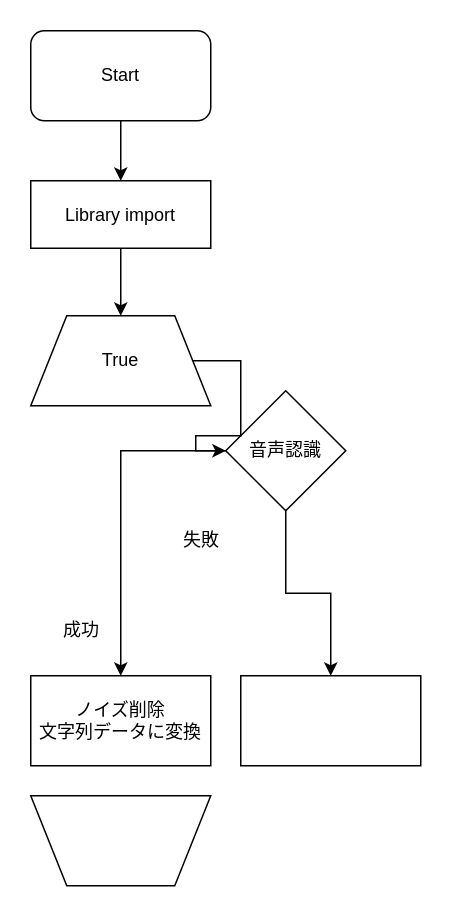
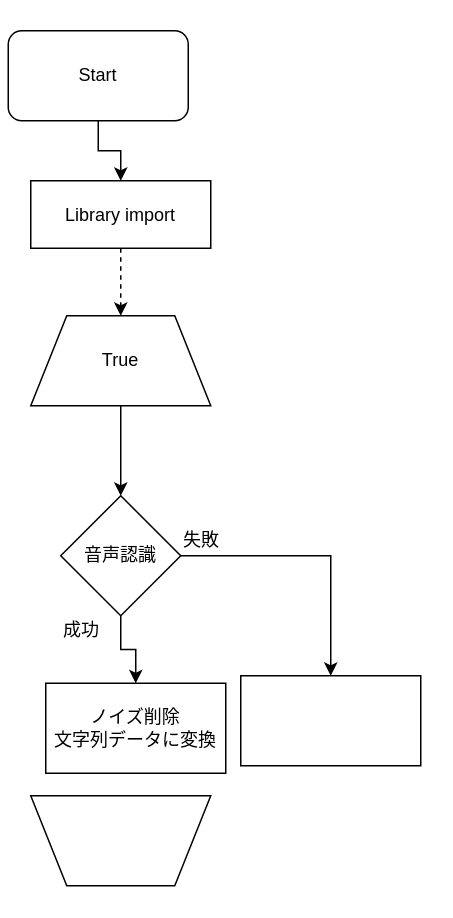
  <mxCell id="0" />
  <mxCell id="1" parent="0" />
  <mxCell id="2" value="" style="edgeStyle=orthogonalEdgeStyle;rounded=0;orthogonalLoop=1;jettySize=auto;html=1;" edge="1" parent="1" source="4" target="10"><mxGeometry relative="1" as="geometry" /></mxCell>
  <mxCell id="3" style="edgeStyle=orthogonalEdgeStyle;rounded=0;orthogonalLoop=1;jettySize=auto;html=1;entryX=0.5;entryY=0;entryDx=0;entryDy=0;" edge="1" parent="1" source="4" target="9"><mxGeometry relative="1" as="geometry" /></mxCell>
- <mxCell id="4" value="音声認識" style="rhombus;whiteSpace=wrap;html=1;" vertex="1" parent="1"><mxGeometry x="150" y="260" width="80" height="80" as="geometry" /></mxCell>
+ <mxCell id="4" value="音声認識" style="rhombus;whiteSpace=wrap;html=1;" vertex="1" parent="1"><mxGeometry x="40" y="330" width="80" height="80" as="geometry" /></mxCell>
  <mxCell id="5" value="" style="edgeStyle=orthogonalEdgeStyle;rounded=0;orthogonalLoop=1;jettySize=auto;html=1;" edge="1" parent="1" source="6" target="8"><mxGeometry relative="1" as="geometry" /></mxCell>
- <mxCell id="6" value="Start" style="rounded=1;whiteSpace=wrap;html=1;" vertex="1" parent="1"><mxGeometry x="20" y="20" width="120" height="60" as="geometry" /></mxCell>
- <mxCell id="7" value="" style="edgeStyle=orthogonalEdgeStyle;rounded=0;orthogonalLoop=1;jettySize=auto;html=1;" edge="1" parent="1" source="8" target="14"><mxGeometry relative="1" as="geometry" /></mxCell>
+ <mxCell id="6" value="Start" style="rounded=1;whiteSpace=wrap;html=1;" vertex="1" parent="1"><mxGeometry x="5" y="20" width="120" height="60" as="geometry" /></mxCell>
+ <mxCell id="7" value="" style="edgeStyle=orthogonalEdgeStyle;rounded=0;orthogonalLoop=1;jettySize=auto;html=1;dashed=1;" edge="1" parent="1" source="8" target="14"><mxGeometry relative="1" as="geometry" /></mxCell>
  <mxCell id="8" value="Library import" style="rounded=0;whiteSpace=wrap;html=1;" vertex="1" parent="1"><mxGeometry x="20" y="120" width="120" height="45" as="geometry" /></mxCell>
  <mxCell id="9" value="" style="rounded=0;whiteSpace=wrap;html=1;" vertex="1" parent="1"><mxGeometry x="160" y="450" width="120" height="60" as="geometry" /></mxCell>
- <mxCell id="10" value="ノイズ削除&lt;br&gt;文字列データに変換" style="rounded=0;whiteSpace=wrap;html=1;" vertex="1" parent="1"><mxGeometry x="20" y="450" width="120" height="60" as="geometry" /></mxCell>
+ <mxCell id="10" value="ノイズ削除&lt;br&gt;文字列データに変換" style="rounded=0;whiteSpace=wrap;html=1;" vertex="1" parent="1"><mxGeometry x="30" y="455" width="120" height="60" as="geometry" /></mxCell>
  <mxCell id="11" value="成功" style="text;html=1;resizable=0;points=[];autosize=1;align=left;verticalAlign=top;spacingTop=-4;" vertex="1" parent="1"><mxGeometry x="40" y="410" width="40" height="10" as="geometry" /></mxCell>
  <mxCell id="12" value="失敗" style="text;html=1;resizable=0;points=[];autosize=1;align=left;verticalAlign=top;spacingTop=-4;" vertex="1" parent="1"><mxGeometry x="120" y="350" width="40" height="10" as="geometry" /></mxCell>
  <mxCell id="13" value="" style="edgeStyle=orthogonalEdgeStyle;rounded=0;orthogonalLoop=1;jettySize=auto;html=1;" edge="1" parent="1" source="14" target="4"><mxGeometry relative="1" as="geometry" /></mxCell>
  <mxCell id="14" value="True" style="shape=trapezoid;perimeter=trapezoidPerimeter;whiteSpace=wrap;html=1;" vertex="1" parent="1"><mxGeometry x="20" y="210" width="120" height="60" as="geometry" /></mxCell>
  <mxCell id="15" value="" style="shape=trapezoid;perimeter=trapezoidPerimeter;whiteSpace=wrap;html=1;direction=west;" vertex="1" parent="1"><mxGeometry x="20" y="530" width="120" height="60" as="geometry" /></mxCell>
